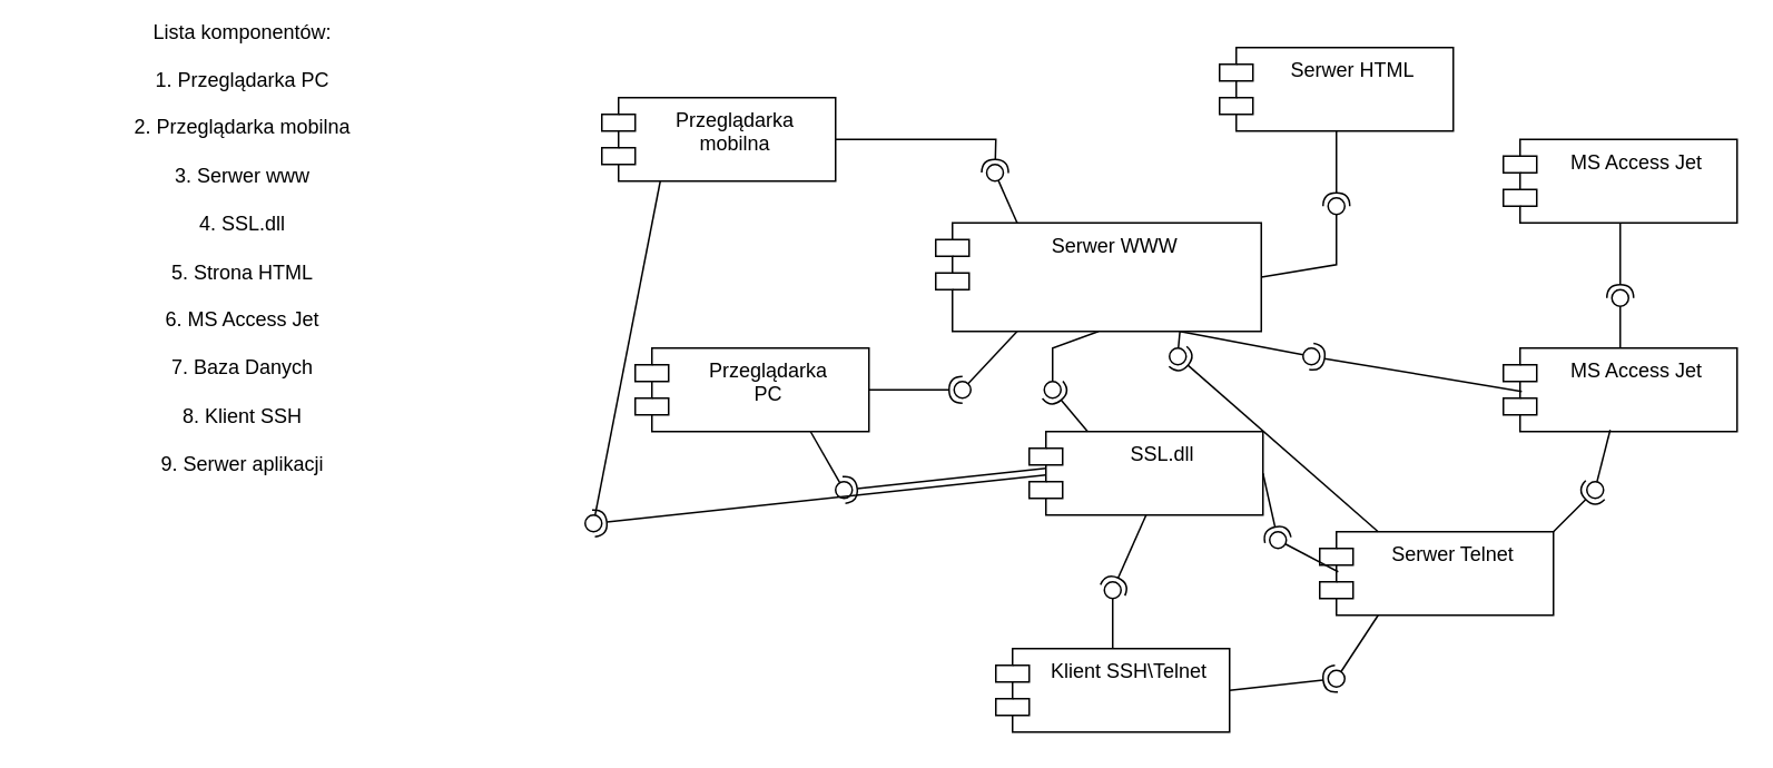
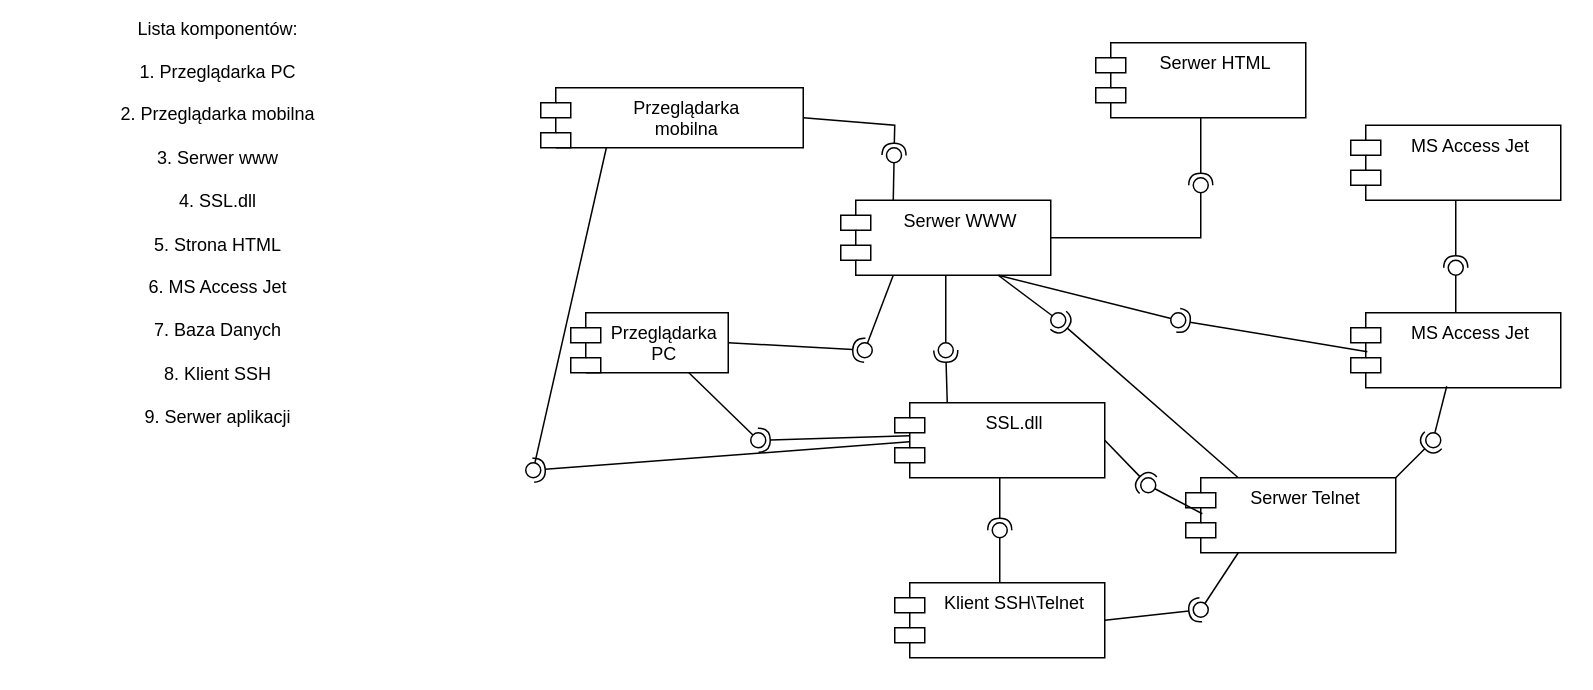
  <mxCell id="0" />
  <mxCell id="1" parent="0" />
  <mxCell id="2" value="&lt;p class=&quot;MsoNormal&quot;&gt;Lista komponentów: &lt;br&gt;&lt;br/&gt;1. Przeglądarka PC&lt;br&gt;&lt;br/&gt;2. Przeglądarka mobilna&lt;br&gt;&lt;br/&gt;3. Serwer www&lt;br&gt;&lt;br/&gt;4. SSL.dll&lt;br&gt;&lt;br/&gt;5. Strona HTML&lt;br&gt;&lt;br/&gt;6. MS Access Jet&lt;br&gt;&lt;br/&gt;7. Baza Danych&lt;br&gt;&lt;br/&gt;8. Klient SSH&lt;br&gt;&lt;br/&gt;9. Serwer aplikacji&lt;/p&gt;" style="text;html=1;strokeColor=none;fillColor=none;align=center;verticalAlign=middle;whiteSpace=wrap;rounded=0;" vertex="1" parent="1"><mxGeometry x="20" y="90" width="250" height="100" as="geometry" /></mxCell>
- <mxCell id="3" value="Przeglądarka&#10;mobilna" style="shape=module;align=left;spacingLeft=20;align=center;verticalAlign=top;" vertex="1" parent="1"><mxGeometry x="360" y="50" width="140" height="50" as="geometry" /></mxCell>
- <mxCell id="4" value="Przeglądarka&#10;PC" style="shape=module;align=left;spacingLeft=20;align=center;verticalAlign=top;" vertex="1" parent="1"><mxGeometry x="380" y="200" width="140" height="50" as="geometry" /></mxCell>
- <mxCell id="5" value="Serwer WWW" style="shape=module;align=left;spacingLeft=20;align=center;verticalAlign=top;" vertex="1" parent="1"><mxGeometry x="560" y="125" width="195" height="65" as="geometry" /></mxCell>
+ <mxCell id="3" value="Przeglądarka&#10;mobilna" style="shape=module;align=left;spacingLeft=20;align=center;verticalAlign=top;" vertex="1" parent="1"><mxGeometry x="360" y="50" width="175" height="40" as="geometry" /></mxCell>
+ <mxCell id="4" value="Przeglądarka&#10;PC" style="shape=module;align=left;spacingLeft=20;align=center;verticalAlign=top;" vertex="1" parent="1"><mxGeometry x="380" y="200" width="105" height="40" as="geometry" /></mxCell>
+ <mxCell id="5" value="Serwer WWW" style="shape=module;align=left;spacingLeft=20;align=center;verticalAlign=top;" vertex="1" parent="1"><mxGeometry x="560" y="125" width="140" height="50" as="geometry" /></mxCell>
  <mxCell id="6" value="Serwer HTML" style="shape=module;align=left;spacingLeft=20;align=center;verticalAlign=top;" vertex="1" parent="1"><mxGeometry x="730" y="20" width="140" height="50" as="geometry" /></mxCell>
- <mxCell id="7" value="SSL.dll&#10;" style="shape=module;align=left;spacingLeft=20;align=center;verticalAlign=top;" vertex="1" parent="1"><mxGeometry x="616" y="250" width="140" height="50" as="geometry" /></mxCell>
+ <mxCell id="7" value="SSL.dll&#10;" style="shape=module;align=left;spacingLeft=20;align=center;verticalAlign=top;" vertex="1" parent="1"><mxGeometry x="596" y="260" width="140" height="50" as="geometry" /></mxCell>
  <mxCell id="8" value="" style="rounded=0;orthogonalLoop=1;jettySize=auto;html=1;endArrow=none;endFill=0;sketch=0;sourcePerimeterSpacing=0;targetPerimeterSpacing=0;exitX=1;exitY=0.5;exitDx=0;exitDy=0;entryX=0.5;entryY=1;entryDx=0;entryDy=0;entryPerimeter=0;" edge="1" target="10" parent="1" source="5"><mxGeometry relative="1" as="geometry"><mxPoint x="180" y="403" as="sourcePoint" /><mxPoint x="800" y="150" as="targetPoint" /><Array as="points"><mxPoint x="800" y="150" /></Array></mxGeometry></mxCell>
  <mxCell id="9" value="" style="rounded=0;orthogonalLoop=1;jettySize=auto;html=1;endArrow=halfCircle;endFill=0;entryX=0.5;entryY=0.5;endSize=6;strokeWidth=1;sketch=0;exitX=0.5;exitY=1;exitDx=0;exitDy=0;" edge="1" target="10" parent="1" source="6"><mxGeometry relative="1" as="geometry"><mxPoint x="220" y="403" as="sourcePoint" /></mxGeometry></mxCell>
  <mxCell id="10" value="" style="ellipse;whiteSpace=wrap;html=1;align=center;aspect=fixed;resizable=0;points=[];outlineConnect=0;sketch=0;" vertex="1" parent="1"><mxGeometry x="795" y="110" width="10" height="10" as="geometry" /></mxCell>
  <mxCell id="11" value="" style="rounded=0;orthogonalLoop=1;jettySize=auto;html=1;endArrow=none;endFill=0;sketch=0;sourcePerimeterSpacing=0;targetPerimeterSpacing=0;exitX=0.25;exitY=0;exitDx=0;exitDy=0;" edge="1" target="13" parent="1" source="5"><mxGeometry relative="1" as="geometry"><mxPoint x="460" y="140" as="sourcePoint" /></mxGeometry></mxCell>
  <mxCell id="12" value="" style="rounded=0;orthogonalLoop=1;jettySize=auto;html=1;endArrow=halfCircle;endFill=0;entryX=0.5;entryY=0.5;endSize=6;strokeWidth=1;sketch=0;exitX=1;exitY=0.5;exitDx=0;exitDy=0;" edge="1" target="13" parent="1" source="3"><mxGeometry relative="1" as="geometry"><mxPoint x="500" y="140" as="sourcePoint" /><Array as="points"><mxPoint x="596" y="75" /></Array></mxGeometry></mxCell>
  <mxCell id="13" value="" style="ellipse;whiteSpace=wrap;html=1;align=center;aspect=fixed;resizable=0;points=[];outlineConnect=0;sketch=0;" vertex="1" parent="1"><mxGeometry x="590.5" y="90" width="10" height="10" as="geometry" /></mxCell>
  <mxCell id="14" value="" style="rounded=0;orthogonalLoop=1;jettySize=auto;html=1;endArrow=none;endFill=0;sketch=0;sourcePerimeterSpacing=0;targetPerimeterSpacing=0;exitX=0.5;exitY=1;exitDx=0;exitDy=0;" edge="1" target="16" parent="1" source="5"><mxGeometry relative="1" as="geometry"><mxPoint x="646" y="225" as="sourcePoint" /><Array as="points"><mxPoint x="630" y="200" /></Array></mxGeometry></mxCell>
  <mxCell id="15" value="" style="rounded=0;orthogonalLoop=1;jettySize=auto;html=1;endArrow=halfCircle;endFill=0;entryX=0.5;entryY=0.5;endSize=6;strokeWidth=1;sketch=0;exitX=0.25;exitY=0;exitDx=0;exitDy=0;" edge="1" target="16" parent="1" source="7"><mxGeometry relative="1" as="geometry"><mxPoint x="686" y="225" as="sourcePoint" /></mxGeometry></mxCell>
  <mxCell id="16" value="" style="ellipse;whiteSpace=wrap;html=1;align=center;aspect=fixed;resizable=0;points=[];outlineConnect=0;sketch=0;" vertex="1" parent="1"><mxGeometry x="625" y="220" width="10" height="10" as="geometry" /></mxCell>
  <mxCell id="17" value="MS Access Jet" style="shape=module;align=left;spacingLeft=20;align=center;verticalAlign=top;" vertex="1" parent="1"><mxGeometry x="900" y="200" width="140" height="50" as="geometry" /></mxCell>
  <mxCell id="18" value="" style="rounded=0;orthogonalLoop=1;jettySize=auto;html=1;endArrow=none;endFill=0;sketch=0;sourcePerimeterSpacing=0;targetPerimeterSpacing=0;exitX=0.75;exitY=1;exitDx=0;exitDy=0;" edge="1" target="20" parent="1" source="5"><mxGeometry relative="1" as="geometry"><mxPoint x="765" y="205" as="sourcePoint" /></mxGeometry></mxCell>
  <mxCell id="19" value="" style="rounded=0;orthogonalLoop=1;jettySize=auto;html=1;endArrow=halfCircle;endFill=0;entryX=0.5;entryY=0.5;endSize=6;strokeWidth=1;sketch=0;exitX=0.079;exitY=0.52;exitDx=0;exitDy=0;exitPerimeter=0;" edge="1" target="20" parent="1" source="17"><mxGeometry relative="1" as="geometry"><mxPoint x="805" y="205" as="sourcePoint" /></mxGeometry></mxCell>
  <mxCell id="20" value="" style="ellipse;whiteSpace=wrap;html=1;align=center;aspect=fixed;resizable=0;points=[];outlineConnect=0;sketch=0;" vertex="1" parent="1"><mxGeometry x="780" y="200" width="10" height="10" as="geometry" /></mxCell>
  <mxCell id="21" value="MS Access Jet" style="shape=module;align=left;spacingLeft=20;align=center;verticalAlign=top;" vertex="1" parent="1"><mxGeometry x="900" y="75" width="140" height="50" as="geometry" /></mxCell>
  <mxCell id="22" value="" style="rounded=0;orthogonalLoop=1;jettySize=auto;html=1;endArrow=none;endFill=0;sketch=0;sourcePerimeterSpacing=0;targetPerimeterSpacing=0;exitX=0.5;exitY=0;exitDx=0;exitDy=0;" edge="1" target="24" parent="1" source="17"><mxGeometry relative="1" as="geometry"><mxPoint x="950" y="170" as="sourcePoint" /></mxGeometry></mxCell>
  <mxCell id="23" value="" style="rounded=0;orthogonalLoop=1;jettySize=auto;html=1;endArrow=halfCircle;endFill=0;entryX=0.5;entryY=0.5;endSize=6;strokeWidth=1;sketch=0;exitX=0.5;exitY=1;exitDx=0;exitDy=0;" edge="1" target="24" parent="1" source="21"><mxGeometry relative="1" as="geometry"><mxPoint x="990" y="170" as="sourcePoint" /></mxGeometry></mxCell>
  <mxCell id="24" value="" style="ellipse;whiteSpace=wrap;html=1;align=center;aspect=fixed;resizable=0;points=[];outlineConnect=0;sketch=0;" vertex="1" parent="1"><mxGeometry x="965" y="165" width="10" height="10" as="geometry" /></mxCell>
  <mxCell id="25" value="Serwer Telnet" style="shape=module;align=left;spacingLeft=20;align=center;verticalAlign=top;" vertex="1" parent="1"><mxGeometry x="790" y="310" width="140" height="50" as="geometry" /></mxCell>
  <mxCell id="26" value="" style="rounded=0;orthogonalLoop=1;jettySize=auto;html=1;endArrow=none;endFill=0;sketch=0;sourcePerimeterSpacing=0;targetPerimeterSpacing=0;exitX=0.75;exitY=1;exitDx=0;exitDy=0;" edge="1" target="28" parent="1" source="5"><mxGeometry relative="1" as="geometry"><mxPoint x="830" y="275" as="sourcePoint" /></mxGeometry></mxCell>
  <mxCell id="27" value="" style="rounded=0;orthogonalLoop=1;jettySize=auto;html=1;endArrow=halfCircle;endFill=0;entryX=0.5;entryY=0.5;endSize=6;strokeWidth=1;sketch=0;exitX=0.25;exitY=0;exitDx=0;exitDy=0;" edge="1" target="28" parent="1" source="25"><mxGeometry relative="1" as="geometry"><mxPoint x="870" y="275" as="sourcePoint" /></mxGeometry></mxCell>
  <mxCell id="28" value="" style="ellipse;whiteSpace=wrap;html=1;align=center;aspect=fixed;resizable=0;points=[];outlineConnect=0;sketch=0;" vertex="1" parent="1"><mxGeometry x="700" y="200" width="10" height="10" as="geometry" /></mxCell>
  <mxCell id="29" value="" style="rounded=0;orthogonalLoop=1;jettySize=auto;html=1;endArrow=none;endFill=0;sketch=0;sourcePerimeterSpacing=0;targetPerimeterSpacing=0;exitX=0.457;exitY=0.98;exitDx=0;exitDy=0;exitPerimeter=0;" edge="1" target="31" parent="1" source="17"><mxGeometry relative="1" as="geometry"><mxPoint x="935" y="285" as="sourcePoint" /></mxGeometry></mxCell>
  <mxCell id="30" value="" style="rounded=0;orthogonalLoop=1;jettySize=auto;html=1;endArrow=halfCircle;endFill=0;entryX=0.5;entryY=0.5;endSize=6;strokeWidth=1;sketch=0;exitX=1;exitY=0;exitDx=0;exitDy=0;" edge="1" target="31" parent="1" source="25"><mxGeometry relative="1" as="geometry"><mxPoint x="975" y="285" as="sourcePoint" /></mxGeometry></mxCell>
  <mxCell id="31" value="" style="ellipse;whiteSpace=wrap;html=1;align=center;aspect=fixed;resizable=0;points=[];outlineConnect=0;sketch=0;" vertex="1" parent="1"><mxGeometry x="950" y="280" width="10" height="10" as="geometry" /></mxCell>
  <mxCell id="32" value="" style="rounded=0;orthogonalLoop=1;jettySize=auto;html=1;endArrow=none;endFill=0;sketch=0;sourcePerimeterSpacing=0;targetPerimeterSpacing=0;exitX=0.079;exitY=0.48;exitDx=0;exitDy=0;exitPerimeter=0;" edge="1" target="34" parent="1" source="25"><mxGeometry relative="1" as="geometry"><mxPoint x="730" y="365" as="sourcePoint" /></mxGeometry></mxCell>
  <mxCell id="33" value="" style="rounded=0;orthogonalLoop=1;jettySize=auto;html=1;endArrow=halfCircle;endFill=0;entryX=0.5;entryY=0.5;endSize=6;strokeWidth=1;sketch=0;exitX=1;exitY=0.5;exitDx=0;exitDy=0;" edge="1" target="34" parent="1" source="7"><mxGeometry relative="1" as="geometry"><mxPoint x="770" y="365" as="sourcePoint" /></mxGeometry></mxCell>
  <mxCell id="34" value="" style="ellipse;whiteSpace=wrap;html=1;align=center;aspect=fixed;resizable=0;points=[];outlineConnect=0;sketch=0;" vertex="1" parent="1"><mxGeometry x="760" y="310" width="10" height="10" as="geometry" /></mxCell>
  <mxCell id="35" value="Klient SSH\Telnet" style="shape=module;align=left;spacingLeft=20;align=center;verticalAlign=top;" vertex="1" parent="1"><mxGeometry x="596" y="380" width="140" height="50" as="geometry" /></mxCell>
  <mxCell id="36" value="" style="rounded=0;orthogonalLoop=1;jettySize=auto;html=1;endArrow=none;endFill=0;sketch=0;sourcePerimeterSpacing=0;targetPerimeterSpacing=0;exitX=0.5;exitY=0;exitDx=0;exitDy=0;" edge="1" target="38" parent="1" source="35"><mxGeometry relative="1" as="geometry"><mxPoint x="646" y="345" as="sourcePoint" /></mxGeometry></mxCell>
  <mxCell id="37" value="" style="rounded=0;orthogonalLoop=1;jettySize=auto;html=1;endArrow=halfCircle;endFill=0;entryX=0.5;entryY=0.5;endSize=6;strokeWidth=1;sketch=0;exitX=0.5;exitY=1;exitDx=0;exitDy=0;" edge="1" target="38" parent="1" source="7"><mxGeometry relative="1" as="geometry"><mxPoint x="686" y="345" as="sourcePoint" /></mxGeometry></mxCell>
  <mxCell id="38" value="" style="ellipse;whiteSpace=wrap;html=1;align=center;aspect=fixed;resizable=0;points=[];outlineConnect=0;sketch=0;" vertex="1" parent="1"><mxGeometry x="661" y="340" width="10" height="10" as="geometry" /></mxCell>
  <mxCell id="39" value="" style="rounded=0;orthogonalLoop=1;jettySize=auto;html=1;endArrow=none;endFill=0;sketch=0;sourcePerimeterSpacing=0;targetPerimeterSpacing=0;exitX=0.25;exitY=1;exitDx=0;exitDy=0;" edge="1" target="41" parent="1" source="25"><mxGeometry relative="1" as="geometry"><mxPoint x="720" y="345" as="sourcePoint" /></mxGeometry></mxCell>
  <mxCell id="40" value="" style="rounded=0;orthogonalLoop=1;jettySize=auto;html=1;endArrow=halfCircle;endFill=0;entryX=0.5;entryY=0.5;endSize=6;strokeWidth=1;sketch=0;exitX=1;exitY=0.5;exitDx=0;exitDy=0;" edge="1" target="41" parent="1" source="35"><mxGeometry relative="1" as="geometry"><mxPoint x="760" y="345" as="sourcePoint" /></mxGeometry></mxCell>
  <mxCell id="41" value="" style="ellipse;whiteSpace=wrap;html=1;align=center;aspect=fixed;resizable=0;points=[];outlineConnect=0;sketch=0;" vertex="1" parent="1"><mxGeometry x="795" y="393" width="10" height="10" as="geometry" /></mxCell>
  <mxCell id="42" value="" style="rounded=0;orthogonalLoop=1;jettySize=auto;html=1;endArrow=none;endFill=0;sketch=0;sourcePerimeterSpacing=0;targetPerimeterSpacing=0;exitX=0.75;exitY=1;exitDx=0;exitDy=0;" edge="1" target="44" parent="1" source="4"><mxGeometry relative="1" as="geometry"><mxPoint x="530" y="260" as="sourcePoint" /></mxGeometry></mxCell>
  <mxCell id="43" value="" style="rounded=0;orthogonalLoop=1;jettySize=auto;html=1;endArrow=halfCircle;endFill=0;entryX=0.5;entryY=0.5;endSize=6;strokeWidth=1;sketch=0;exitX=0.071;exitY=0.44;exitDx=0;exitDy=0;exitPerimeter=0;" edge="1" target="44" parent="1" source="7"><mxGeometry relative="1" as="geometry"><mxPoint x="510" y="305" as="sourcePoint" /></mxGeometry></mxCell>
  <mxCell id="44" value="" style="ellipse;whiteSpace=wrap;html=1;align=center;aspect=fixed;resizable=0;points=[];outlineConnect=0;sketch=0;" vertex="1" parent="1"><mxGeometry x="500" y="280" width="10" height="10" as="geometry" /></mxCell>
  <mxCell id="45" value="" style="rounded=0;orthogonalLoop=1;jettySize=auto;html=1;endArrow=none;endFill=0;sketch=0;sourcePerimeterSpacing=0;targetPerimeterSpacing=0;exitX=0.25;exitY=1;exitDx=0;exitDy=0;" edge="1" target="47" parent="1" source="5"><mxGeometry relative="1" as="geometry"><mxPoint x="556" y="225" as="sourcePoint" /></mxGeometry></mxCell>
  <mxCell id="46" value="" style="rounded=0;orthogonalLoop=1;jettySize=auto;html=1;endArrow=halfCircle;endFill=0;entryX=0.5;entryY=0.5;endSize=6;strokeWidth=1;sketch=0;exitX=1;exitY=0.5;exitDx=0;exitDy=0;" edge="1" target="47" parent="1" source="4"><mxGeometry relative="1" as="geometry"><mxPoint x="596" y="225" as="sourcePoint" /></mxGeometry></mxCell>
  <mxCell id="47" value="" style="ellipse;whiteSpace=wrap;html=1;align=center;aspect=fixed;resizable=0;points=[];outlineConnect=0;sketch=0;" vertex="1" parent="1"><mxGeometry x="571" y="220" width="10" height="10" as="geometry" /></mxCell>
  <mxCell id="48" value="" style="rounded=0;orthogonalLoop=1;jettySize=auto;html=1;endArrow=none;endFill=0;sketch=0;sourcePerimeterSpacing=0;targetPerimeterSpacing=0;exitX=0.25;exitY=1;exitDx=0;exitDy=0;" edge="1" target="50" parent="1" source="3"><mxGeometry relative="1" as="geometry"><mxPoint x="370" y="175" as="sourcePoint" /></mxGeometry></mxCell>
  <mxCell id="49" value="" style="rounded=0;orthogonalLoop=1;jettySize=auto;html=1;endArrow=halfCircle;endFill=0;entryX=0.5;entryY=0.5;endSize=6;strokeWidth=1;sketch=0;exitX=0.071;exitY=0.52;exitDx=0;exitDy=0;exitPerimeter=0;" edge="1" target="50" parent="1" source="7"><mxGeometry relative="1" as="geometry"><mxPoint x="360" y="320" as="sourcePoint" /></mxGeometry></mxCell>
  <mxCell id="50" value="" style="ellipse;whiteSpace=wrap;html=1;align=center;aspect=fixed;resizable=0;points=[];outlineConnect=0;sketch=0;" vertex="1" parent="1"><mxGeometry x="350" y="300" width="10" height="10" as="geometry" /></mxCell>
